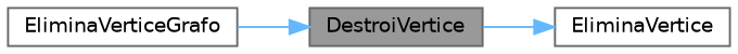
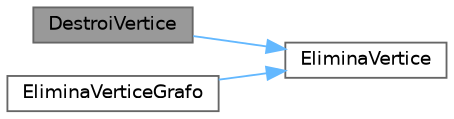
  digraph {
    rankdir=RL
    node [color=grey40 fillcolor=white fontname=Helvetica fontsize=10 shape=box style=filled]
    edge [color=steelblue1 dir=back fontname=Helvetica fontsize=10 labelfontname=Helvetica labelfontsize=10 style=solid]
    n1 [color=gray40 fillcolor=grey60 fontcolor=black height=0.2 label=DestroiVertice width=0.4]
    n2 [height=0.2 label=EliminaVertice width=0.4]
    n3 [height=0.2 label=EliminaVerticeGrafo width=0.4]
    n2 -> n1
-   n1 -> n3
+   n2 -> n3
  }
